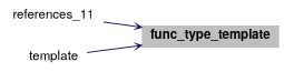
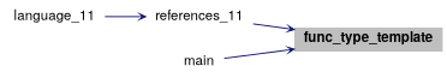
  digraph {
    rankdir=RL
    node [color=black fontname="Helvetica,Arial,sans-serif" fontsize=12 shape=plaintext]
    edge [arrowhead=open arrowsize=0.5 arrowtail=open color=midnightblue dir=back fontname="Helvetica,Arial,sans-serif" fontsize=15 labelfontsize=15 style=solid]
    n1 [fillcolor=grey75 fontcolor=black height=0.2 label=<<b>func_type_template</b>> style=filled width=0.4]
    n2 [height=0.2 label=references_11 width=0.4]
-   n3 [height=0.2 label=template width=0.4]
+   n3 [height=0.2 label=main width=0.4]
+   n4 [height=0.2 label=language_11 width=0.4]
    n1 -> n2
    n1 -> n3
+   n2 -> n4
  }
